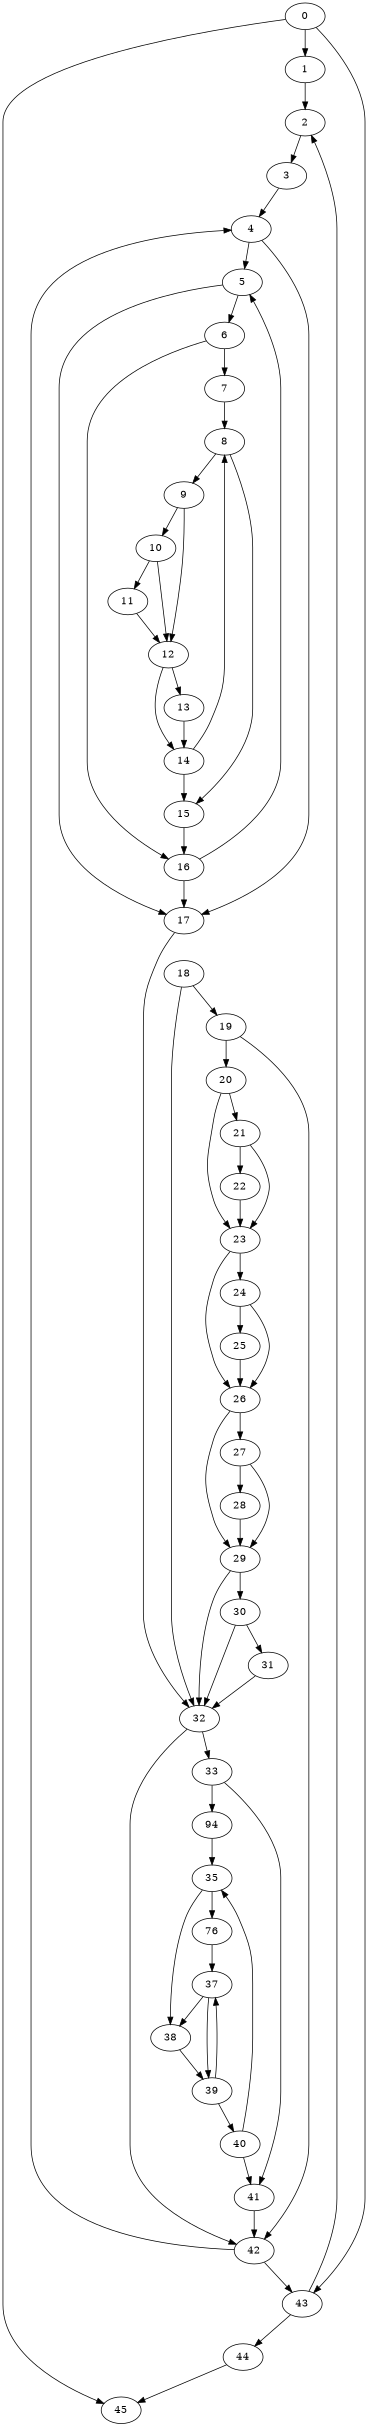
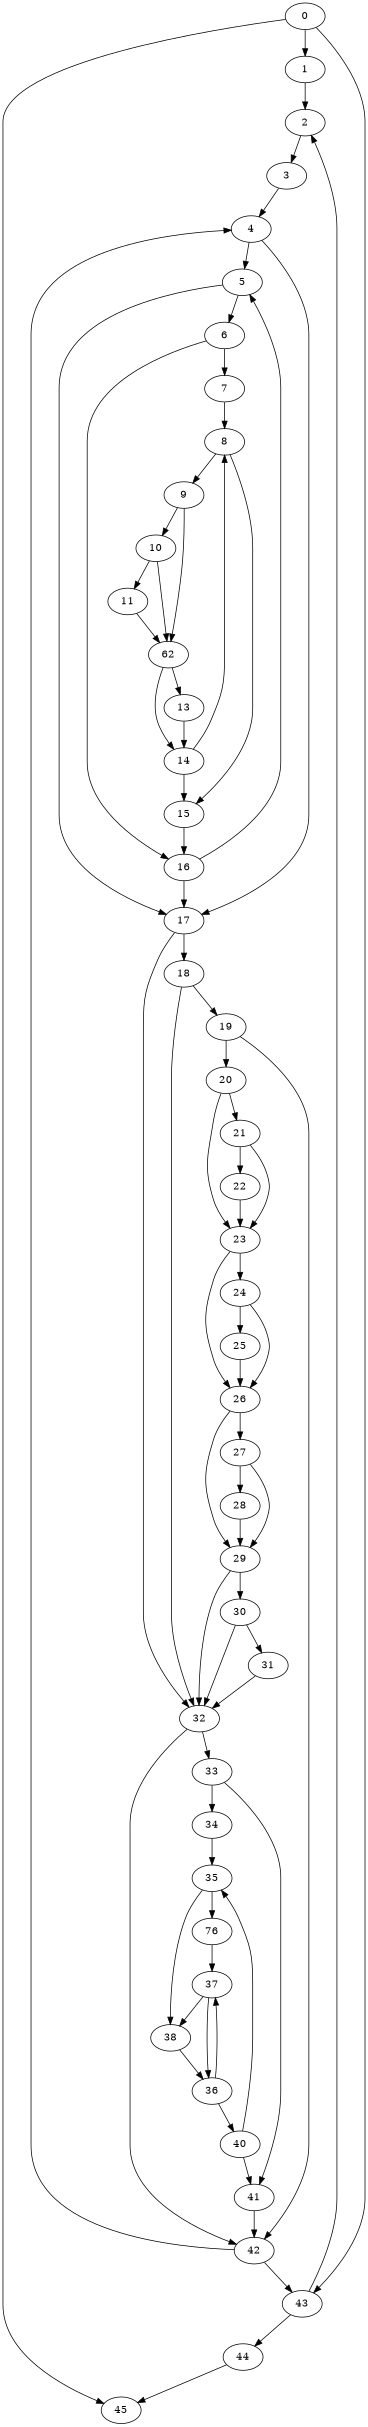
  digraph {
    0
    1
    45
    43
    2
    3
    4
    44
    5
    17
    6
    18
    32
    7
    16
    8
    9
    15
    10
-   12
+   12 [label=62]
    11
    13
    14
    19
    42
    33
    20
    21
    23
    22
    24
    26
    25
    27
    29
    28
    30
    31
-   34 [label=94]
+   34
    41
    35
    n42 [label=76]
    38
    37
    40
-   39
+   39 [label=36]
    0 -> 1
    0 -> 45
    0 -> 43
    1 -> 2
    43 -> 2
    43 -> 44
    2 -> 3
    3 -> 4
    4 -> 5
    4 -> 17
    44 -> 45
    5 -> 17
    5 -> 6
+   17 -> 18
    17 -> 32
    6 -> 7
    6 -> 16
    18 -> 32
    18 -> 19
    32 -> 42
    32 -> 33
    7 -> 8
    16 -> 5
    16 -> 17
    8 -> 9
    8 -> 15
    9 -> 10
    9 -> 12
    15 -> 16
    10 -> 12
    10 -> 11
    12 -> 13
    12 -> 14
    11 -> 12
    13 -> 14
    14 -> 8
    14 -> 15
    19 -> 42
    19 -> 20
    42 -> 43
    42 -> 4
    33 -> 34
    33 -> 41
    20 -> 21
    20 -> 23
    21 -> 23
    21 -> 22
    23 -> 24
    23 -> 26
    22 -> 23
    24 -> 26
    24 -> 25
    26 -> 27
    26 -> 29
    25 -> 26
    27 -> 29
    27 -> 28
    29 -> 32
    29 -> 30
    28 -> 29
    30 -> 32
    30 -> 31
    31 -> 32
    34 -> 35
    41 -> 42
    35 -> n42
    35 -> 38
    n42 -> 37
    38 -> 39
    37 -> 38
    37 -> 39
    40 -> 41
    40 -> 35
    39 -> 37
    39 -> 40
  }
